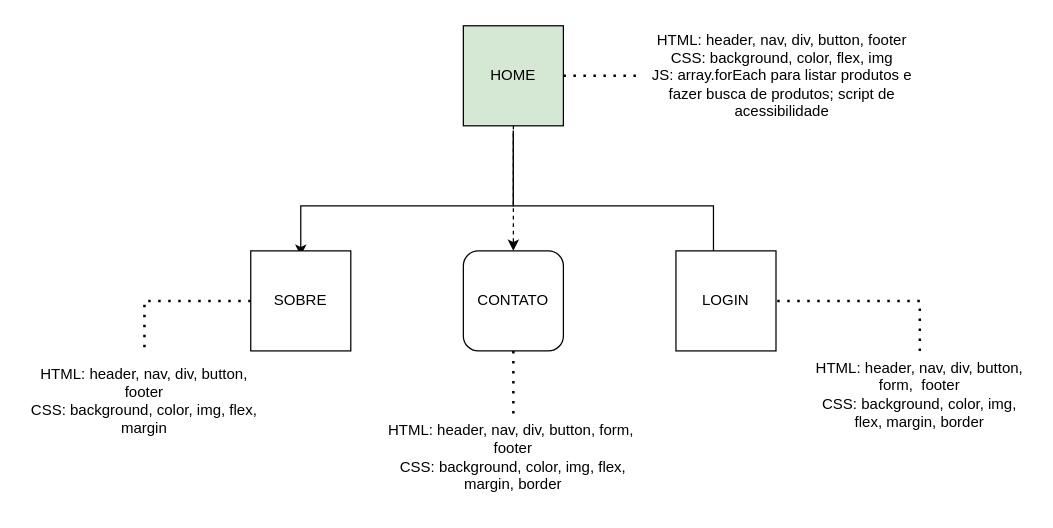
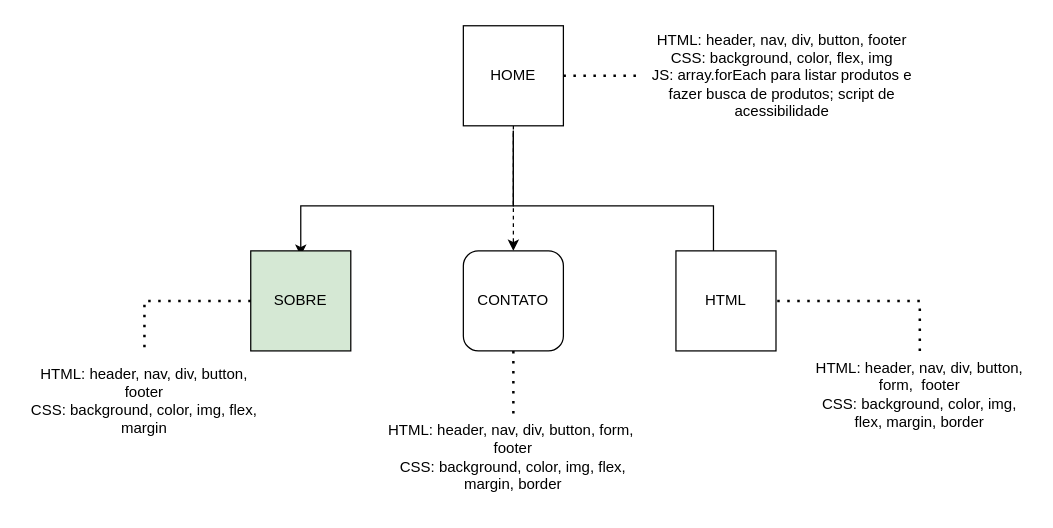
  <mxCell id="0" />
  <mxCell id="1" parent="0" />
  <mxCell id="2" value="" style="edgeStyle=orthogonalEdgeStyle;rounded=0;orthogonalLoop=1;jettySize=auto;html=1;" edge="1" parent="1"><mxGeometry relative="1" as="geometry"><mxPoint x="410" y="104" as="sourcePoint" /><mxPoint x="240" y="204" as="targetPoint" /><Array as="points"><mxPoint x="410" y="164" /><mxPoint x="240" y="164" /></Array></mxGeometry></mxCell>
  <mxCell id="3" value="" style="edgeStyle=orthogonalEdgeStyle;rounded=0;orthogonalLoop=1;jettySize=auto;html=1;dashed=1;" edge="1" parent="1" source="5" target="7"><mxGeometry relative="1" as="geometry" /></mxCell>
  <mxCell id="4" value="" style="edgeStyle=orthogonalEdgeStyle;rounded=0;orthogonalLoop=1;jettySize=auto;html=1;" edge="1" parent="1"><mxGeometry relative="1" as="geometry"><mxPoint x="410" y="104" as="sourcePoint" /><mxPoint x="570" y="234" as="targetPoint" /><Array as="points"><mxPoint x="410" y="164" /><mxPoint x="570" y="164" /></Array></mxGeometry></mxCell>
- <mxCell id="5" value="HOME" style="whiteSpace=wrap;html=1;aspect=fixed;fillColor=#d5e8d4;" vertex="1" parent="1"><mxGeometry x="370" y="20" width="80" height="80" as="geometry" /></mxCell>
- <mxCell id="6" value="SOBRE" style="whiteSpace=wrap;html=1;aspect=fixed;" vertex="1" parent="1"><mxGeometry x="200" y="200" width="80" height="80" as="geometry" /></mxCell>
+ <mxCell id="5" value="HOME" style="whiteSpace=wrap;html=1;aspect=fixed;" vertex="1" parent="1"><mxGeometry x="370" y="20" width="80" height="80" as="geometry" /></mxCell>
+ <mxCell id="6" value="SOBRE" style="whiteSpace=wrap;html=1;aspect=fixed;fillColor=#d5e8d4;" vertex="1" parent="1"><mxGeometry x="200" y="200" width="80" height="80" as="geometry" /></mxCell>
  <mxCell id="7" value="CONTATO" style="whiteSpace=wrap;html=1;aspect=fixed;rounded=1;" vertex="1" parent="1"><mxGeometry x="370" y="200" width="80" height="80" as="geometry" /></mxCell>
- <mxCell id="8" value="LOGIN" style="whiteSpace=wrap;html=1;aspect=fixed;" vertex="1" parent="1"><mxGeometry x="540" y="200" width="80" height="80" as="geometry" /></mxCell>
+ <mxCell id="8" value="HTML" style="whiteSpace=wrap;html=1;aspect=fixed;" vertex="1" parent="1"><mxGeometry x="540" y="200" width="80" height="80" as="geometry" /></mxCell>
  <mxCell id="9" value="&lt;div&gt;HTML: header, nav, div, button, footer&lt;br&gt;CSS: background, color, flex, img&lt;br&gt;JS: array.forEach para listar produtos e fazer busca de produtos; script de acessibilidade&lt;/div&gt;" style="text;html=1;align=center;verticalAlign=middle;whiteSpace=wrap;rounded=0;" vertex="1" parent="1"><mxGeometry x="510" y="25" width="230" height="70" as="geometry" /></mxCell>
  <mxCell id="10" value="" style="endArrow=none;dashed=1;html=1;dashPattern=1 3;strokeWidth=2;rounded=0;exitX=1;exitY=0.5;exitDx=0;exitDy=0;entryX=0;entryY=0.5;entryDx=0;entryDy=0;" edge="1" parent="1" source="5" target="9"><mxGeometry width="50" height="50" relative="1" as="geometry"><mxPoint x="520" y="100" as="sourcePoint" /><mxPoint x="570" y="50" as="targetPoint" /></mxGeometry></mxCell>
  <mxCell id="11" value="HTML: header, nav, div, button, footer&lt;div&gt;CSS: background, color, img, flex, margin&lt;/div&gt;" style="text;html=1;align=center;verticalAlign=middle;whiteSpace=wrap;rounded=0;" vertex="1" parent="1"><mxGeometry x="20" y="280" width="190" height="80" as="geometry" /></mxCell>
  <mxCell id="12" value="" style="endArrow=none;dashed=1;html=1;dashPattern=1 3;strokeWidth=2;rounded=0;exitX=0;exitY=0.5;exitDx=0;exitDy=0;entryX=0.5;entryY=0;entryDx=0;entryDy=0;" edge="1" parent="1" source="6" target="11"><mxGeometry width="50" height="50" relative="1" as="geometry"><mxPoint x="410" y="160" as="sourcePoint" /><mxPoint x="290" y="320" as="targetPoint" /><Array as="points"><mxPoint x="115" y="240" /></Array></mxGeometry></mxCell>
  <mxCell id="13" value="HTML: header, nav, div, button, form,&amp;nbsp; footer&lt;div&gt;CSS: background, color, img, flex, margin, border&lt;/div&gt;" style="text;html=1;align=center;verticalAlign=middle;whiteSpace=wrap;rounded=0;" vertex="1" parent="1"><mxGeometry x="305" y="330" width="210" height="70" as="geometry" /></mxCell>
  <mxCell id="14" value="HTML: header, nav, div, button, form,&amp;nbsp; footer&lt;div&gt;CSS: background, color, img, flex, margin, border&lt;/div&gt;" style="text;html=1;align=center;verticalAlign=middle;whiteSpace=wrap;rounded=0;" vertex="1" parent="1"><mxGeometry x="650" y="280" width="170" height="70" as="geometry" /></mxCell>
  <mxCell id="15" value="" style="endArrow=none;dashed=1;html=1;dashPattern=1 3;strokeWidth=2;rounded=0;entryX=0.5;entryY=1;entryDx=0;entryDy=0;exitX=0.5;exitY=0;exitDx=0;exitDy=0;" edge="1" parent="1" source="13" target="7"><mxGeometry width="50" height="50" relative="1" as="geometry"><mxPoint x="450" y="350" as="sourcePoint" /><mxPoint x="460" y="110" as="targetPoint" /></mxGeometry></mxCell>
  <mxCell id="16" value="" style="endArrow=none;dashed=1;html=1;dashPattern=1 3;strokeWidth=2;rounded=0;entryX=1;entryY=0.5;entryDx=0;entryDy=0;exitX=0.5;exitY=0;exitDx=0;exitDy=0;" edge="1" parent="1" source="14" target="8"><mxGeometry width="50" height="50" relative="1" as="geometry"><mxPoint x="410" y="160" as="sourcePoint" /><mxPoint x="460" y="110" as="targetPoint" /><Array as="points"><mxPoint x="735" y="240" /></Array></mxGeometry></mxCell>
